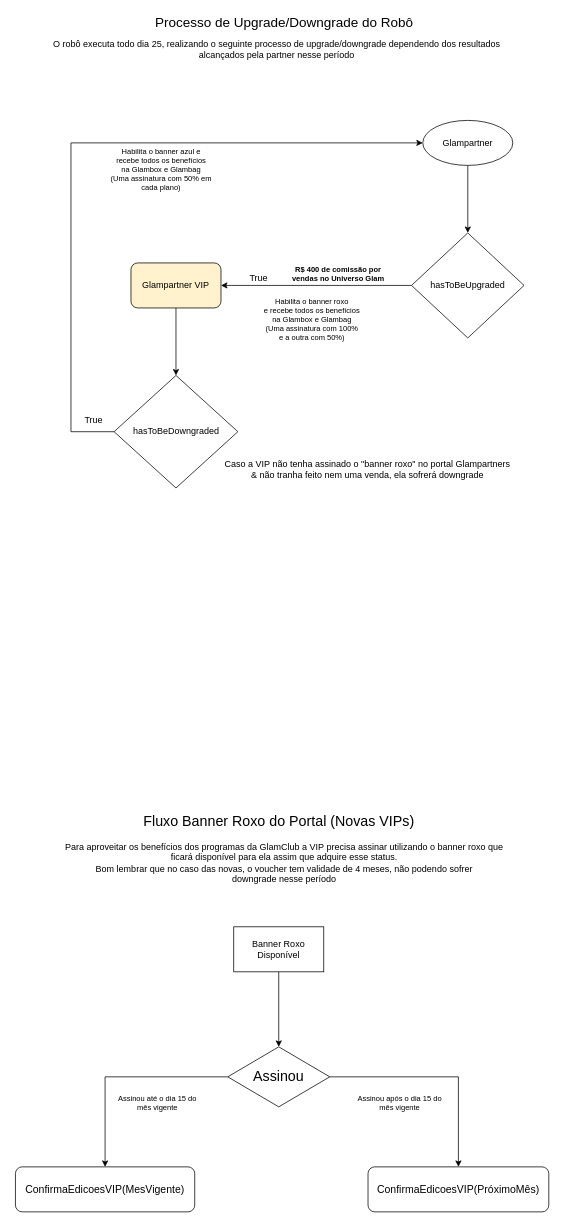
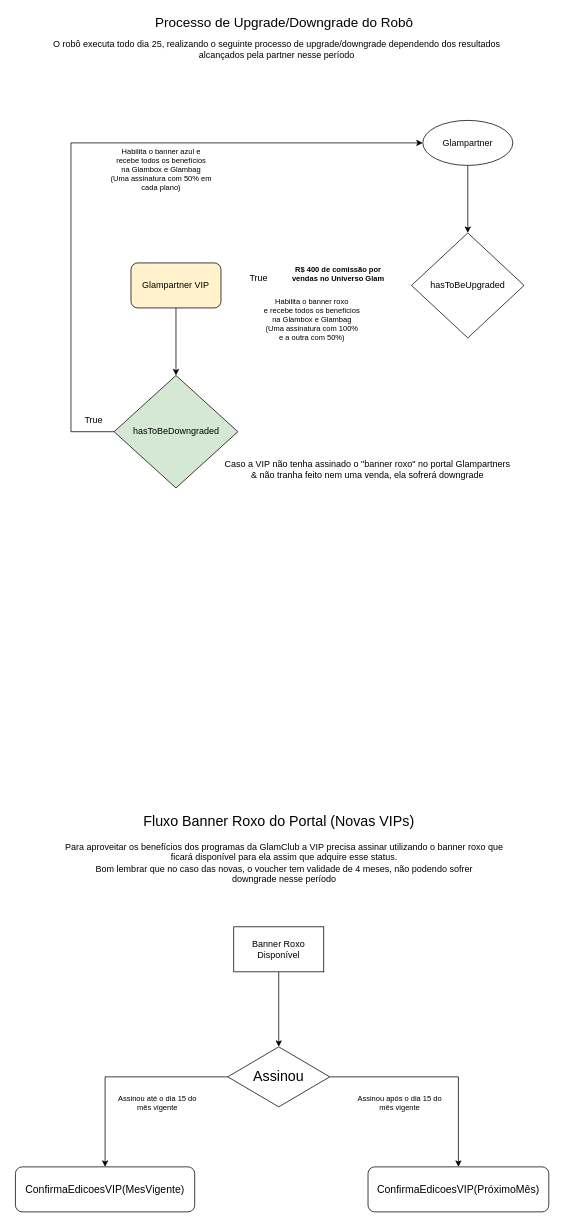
  <mxCell id="0" />
  <mxCell id="1" parent="0" />
  <mxCell id="2" style="edgeStyle=orthogonalEdgeStyle;rounded=0;orthogonalLoop=1;jettySize=auto;html=1;exitX=0.5;exitY=1;exitDx=0;exitDy=0;entryX=0.5;entryY=0;entryDx=0;entryDy=0;" parent="1" source="3" target="5" edge="1"><mxGeometry relative="1" as="geometry" /></mxCell>
  <mxCell id="3" value="Glampartner" style="ellipse;whiteSpace=wrap;html=1;" parent="1" vertex="1"><mxGeometry x="563" y="160" width="120" height="60" as="geometry" /></mxCell>
- <mxCell id="4" style="edgeStyle=orthogonalEdgeStyle;rounded=0;orthogonalLoop=1;jettySize=auto;html=1;exitX=0;exitY=0.5;exitDx=0;exitDy=0;entryX=1;entryY=0.5;entryDx=0;entryDy=0;" parent="1" source="5" target="7" edge="1"><mxGeometry relative="1" as="geometry" /></mxCell>
  <mxCell id="5" value="hasToBeUpgraded" style="rhombus;whiteSpace=wrap;html=1;" parent="1" vertex="1"><mxGeometry x="548" y="310" width="150" height="140" as="geometry" /></mxCell>
  <mxCell id="6" style="edgeStyle=orthogonalEdgeStyle;rounded=0;orthogonalLoop=1;jettySize=auto;html=1;exitX=0.5;exitY=1;exitDx=0;exitDy=0;fontSize=12;" parent="1" source="7" target="11" edge="1"><mxGeometry relative="1" as="geometry" /></mxCell>
  <mxCell id="7" value="Glampartner VIP" style="rounded=1;whiteSpace=wrap;html=1;fillColor=#fff2cc;" parent="1" vertex="1"><mxGeometry x="174" y="350" width="120" height="60" as="geometry" /></mxCell>
  <mxCell id="8" value="True" style="text;html=1;align=center;verticalAlign=middle;resizable=0;points=[];autosize=1;strokeColor=none;fillColor=none;" parent="1" vertex="1"><mxGeometry x="324" y="360" width="40" height="20" as="geometry" /></mxCell>
  <mxCell id="9" value="&lt;div style=&quot;font-size: 10px;&quot;&gt;&lt;span id=&quot;docs-internal-guid-e394c3c4-7fff-4086-8c6c-8d4c53dcc6fe&quot; style=&quot;font-size: 10px; font-family: Arial; color: rgb(0, 0, 0); background-color: transparent; font-weight: 700; font-style: normal; font-variant: normal; text-decoration: none; vertical-align: baseline;&quot;&gt;R$ 400 de comissão por &lt;br style=&quot;font-size: 10px;&quot;&gt;&lt;/span&gt;&lt;/div&gt;&lt;div style=&quot;font-size: 10px;&quot;&gt;&lt;span id=&quot;docs-internal-guid-e394c3c4-7fff-4086-8c6c-8d4c53dcc6fe&quot; style=&quot;font-size: 10px; font-family: Arial; color: rgb(0, 0, 0); background-color: transparent; font-weight: 700; font-style: normal; font-variant: normal; text-decoration: none; vertical-align: baseline;&quot;&gt;vendas no Universo Glam&lt;/span&gt;&lt;/div&gt;" style="text;html=1;align=center;verticalAlign=middle;resizable=0;points=[];autosize=1;strokeColor=none;fillColor=none;fontSize=10;" parent="1" vertex="1"><mxGeometry x="380" y="350" width="140" height="30" as="geometry" /></mxCell>
  <mxCell id="10" style="edgeStyle=orthogonalEdgeStyle;rounded=0;orthogonalLoop=1;jettySize=auto;html=1;exitX=0;exitY=0.5;exitDx=0;exitDy=0;entryX=0;entryY=0.5;entryDx=0;entryDy=0;fontSize=12;" parent="1" source="11" target="3" edge="1"><mxGeometry relative="1" as="geometry"><Array as="points"><mxPoint x="94" y="575" /><mxPoint x="94" y="190" /></Array></mxGeometry></mxCell>
- <mxCell id="11" value="&lt;font style=&quot;font-size: 12px;&quot;&gt;hasToBeDowngraded&lt;/font&gt;" style="rhombus;whiteSpace=wrap;html=1;fontSize=10;" parent="1" vertex="1"><mxGeometry x="151.5" y="500" width="165" height="150" as="geometry" /></mxCell>
+ <mxCell id="11" value="&lt;font style=&quot;font-size: 12px;&quot;&gt;hasToBeDowngraded&lt;/font&gt;" style="rhombus;whiteSpace=wrap;html=1;fontSize=10;fillColor=#d5e8d4;" parent="1" vertex="1"><mxGeometry x="151.5" y="500" width="165" height="150" as="geometry" /></mxCell>
  <mxCell id="12" value="True" style="text;html=1;align=center;verticalAlign=middle;resizable=0;points=[];autosize=1;strokeColor=none;fillColor=none;" parent="1" vertex="1"><mxGeometry x="104" y="550" width="40" height="20" as="geometry" /></mxCell>
  <mxCell id="13" value="&lt;div&gt;Habilita o banner roxo&lt;/div&gt;&lt;div&gt;e recebe todos os benefícios &lt;br&gt;&lt;/div&gt;&lt;div&gt;na Glambox e Glambag&lt;/div&gt;&lt;div&gt;(Uma assinatura com 100%&lt;/div&gt;&lt;div&gt;e a outra com 50%)&lt;br&gt;&lt;/div&gt;" style="text;html=1;align=center;verticalAlign=middle;resizable=0;points=[];autosize=1;strokeColor=none;fillColor=none;fontSize=10;" parent="1" vertex="1"><mxGeometry x="340" y="390" width="150" height="70" as="geometry" /></mxCell>
  <mxCell id="14" value="&lt;font style=&quot;font-size: 18px;&quot;&gt;Processo de Upgrade/Downgrade do Robô&lt;br&gt;&lt;/font&gt;" style="text;html=1;align=center;verticalAlign=middle;resizable=0;points=[];autosize=1;strokeColor=none;fillColor=none;" parent="1" vertex="1"><mxGeometry x="198" y="20" width="360" height="20" as="geometry" /></mxCell>
  <mxCell id="15" value="&lt;div&gt;O robô executa todo dia 25, realizando o seguinte processo de upgrade/downgrade dependendo dos resultados&lt;/div&gt;&lt;div&gt;alcançados pela partner nesse período&lt;br&gt;&lt;/div&gt;" style="text;html=1;align=center;verticalAlign=middle;resizable=0;points=[];autosize=1;strokeColor=none;fillColor=none;" parent="1" vertex="1"><mxGeometry x="53" y="50" width="630" height="30" as="geometry" /></mxCell>
  <mxCell id="16" value="&lt;div&gt;Caso a VIP não tenha assinado o &quot;banner roxo&quot; no portal Glampartners&lt;/div&gt;&lt;div&gt;&amp;amp; não tranha feito nem uma venda, ela sofrerá downgrade&lt;br&gt;&lt;/div&gt;" style="text;html=1;align=center;verticalAlign=middle;resizable=0;points=[];autosize=1;strokeColor=none;fillColor=none;" parent="1" vertex="1"><mxGeometry x="284" y="610" width="410" height="30" as="geometry" /></mxCell>
  <mxCell id="17" style="edgeStyle=orthogonalEdgeStyle;rounded=0;orthogonalLoop=1;jettySize=auto;html=1;exitX=0.5;exitY=1;exitDx=0;exitDy=0;entryX=0.5;entryY=0;entryDx=0;entryDy=0;fontSize=19;" parent="1" source="18" target="23" edge="1"><mxGeometry relative="1" as="geometry" /></mxCell>
  <mxCell id="18" value="Banner Roxo Disponível" style="rounded=0;whiteSpace=wrap;html=1;fontSize=12;" parent="1" vertex="1"><mxGeometry x="311" y="1235" width="120" height="60" as="geometry" /></mxCell>
  <mxCell id="19" value="&lt;div&gt;Fluxo Banner Roxo do Portal (Novas VIPs)&lt;/div&gt;" style="text;html=1;align=center;verticalAlign=middle;resizable=0;points=[];autosize=1;strokeColor=none;fillColor=none;fontSize=19;" parent="1" vertex="1"><mxGeometry x="181" y="1080" width="380" height="30" as="geometry" /></mxCell>
  <mxCell id="20" value="&lt;div&gt;Para aproveitar os benefícios dos programas da GlamClub a VIP precisa assinar utilizando o banner roxo que&lt;/div&gt;&lt;div&gt;ficará disponível para ela assim que adquire esse status.&lt;/div&gt;&lt;div&gt;Bom lembrar que no caso das novas, o voucher tem validade de 4 meses, não podendo sofrer &lt;br&gt;&lt;/div&gt;&lt;div&gt;downgrade nesse período&lt;br&gt;&lt;/div&gt;" style="text;html=1;align=center;verticalAlign=middle;resizable=0;points=[];autosize=1;strokeColor=none;fillColor=none;" parent="1" vertex="1"><mxGeometry x="68" y="1120" width="620" height="60" as="geometry" /></mxCell>
  <mxCell id="21" style="edgeStyle=orthogonalEdgeStyle;rounded=0;orthogonalLoop=1;jettySize=auto;html=1;exitX=0;exitY=0.5;exitDx=0;exitDy=0;fontSize=19;" parent="1" source="23" target="24" edge="1"><mxGeometry relative="1" as="geometry" /></mxCell>
  <mxCell id="22" style="edgeStyle=orthogonalEdgeStyle;rounded=0;orthogonalLoop=1;jettySize=auto;html=1;exitX=1;exitY=0.5;exitDx=0;exitDy=0;fontSize=19;" parent="1" source="23" target="25" edge="1"><mxGeometry relative="1" as="geometry" /></mxCell>
  <mxCell id="23" value="Assinou" style="rhombus;whiteSpace=wrap;html=1;fontSize=19;" parent="1" vertex="1"><mxGeometry x="303" y="1395" width="136" height="80" as="geometry" /></mxCell>
  <mxCell id="24" value="&lt;font style=&quot;font-size: 14px;&quot;&gt;ConfirmaEdicoesVIP(MesVigente)&lt;/font&gt;" style="rounded=1;whiteSpace=wrap;html=1;fontSize=19;" parent="1" vertex="1"><mxGeometry x="20" y="1555" width="239" height="60" as="geometry" /></mxCell>
  <mxCell id="25" value="&lt;font style=&quot;font-size: 14px;&quot;&gt;ConfirmaEdicoesVIP(PróximoMês)&lt;/font&gt;" style="rounded=1;whiteSpace=wrap;html=1;fontSize=16;" parent="1" vertex="1"><mxGeometry x="490" y="1555" width="241" height="60" as="geometry" /></mxCell>
  <mxCell id="26" value="&lt;div&gt;Assinou até o dia 15 do&lt;/div&gt;&lt;div&gt;mês vigente&lt;br&gt;&lt;/div&gt;" style="text;html=1;align=center;verticalAlign=middle;resizable=0;points=[];autosize=1;strokeColor=none;fillColor=none;fontSize=10;" parent="1" vertex="1"><mxGeometry x="144" y="1455" width="130" height="30" as="geometry" /></mxCell>
  <mxCell id="27" value="&lt;div&gt;Assinou após o dia 15 do&lt;/div&gt;&lt;div&gt;mês vigente&lt;br&gt;&lt;/div&gt;" style="text;html=1;align=center;verticalAlign=middle;resizable=0;points=[];autosize=1;strokeColor=none;fillColor=none;fontSize=10;" parent="1" vertex="1"><mxGeometry x="467" y="1455" width="130" height="30" as="geometry" /></mxCell>
  <mxCell id="28" value="&lt;div&gt;Habilita o banner azul e &lt;br&gt;&lt;/div&gt;&lt;div&gt;recebe todos os benefícios &lt;br&gt;&lt;/div&gt;&lt;div&gt;na Glambox e Glambag&lt;/div&gt;&lt;div&gt;(Uma assinatura com 50% em &lt;br&gt;&lt;/div&gt;&lt;div&gt;cada plano)&lt;br&gt;&lt;/div&gt;" style="text;html=1;align=center;verticalAlign=middle;resizable=0;points=[];autosize=1;strokeColor=none;fillColor=none;fontSize=10;" parent="1" vertex="1"><mxGeometry x="134" y="190" width="160" height="70" as="geometry" /></mxCell>
